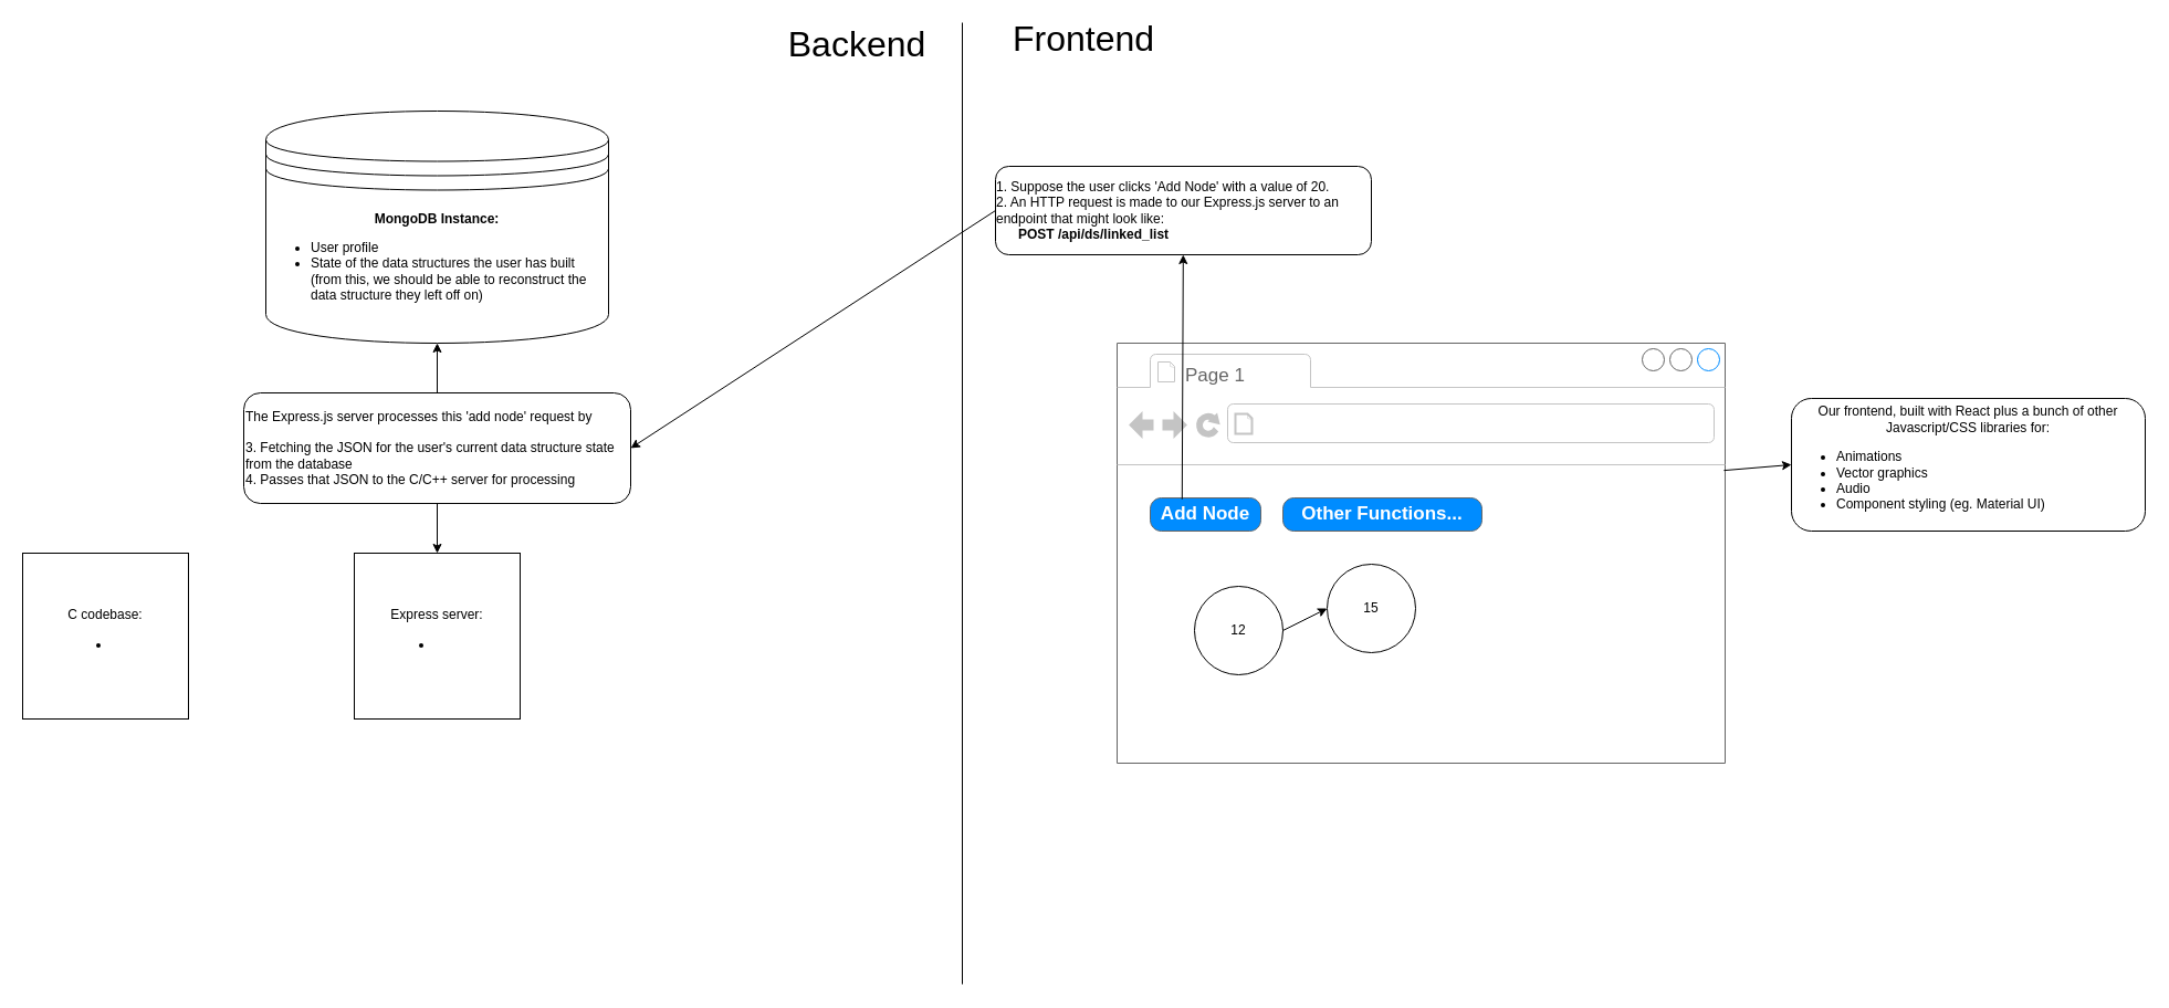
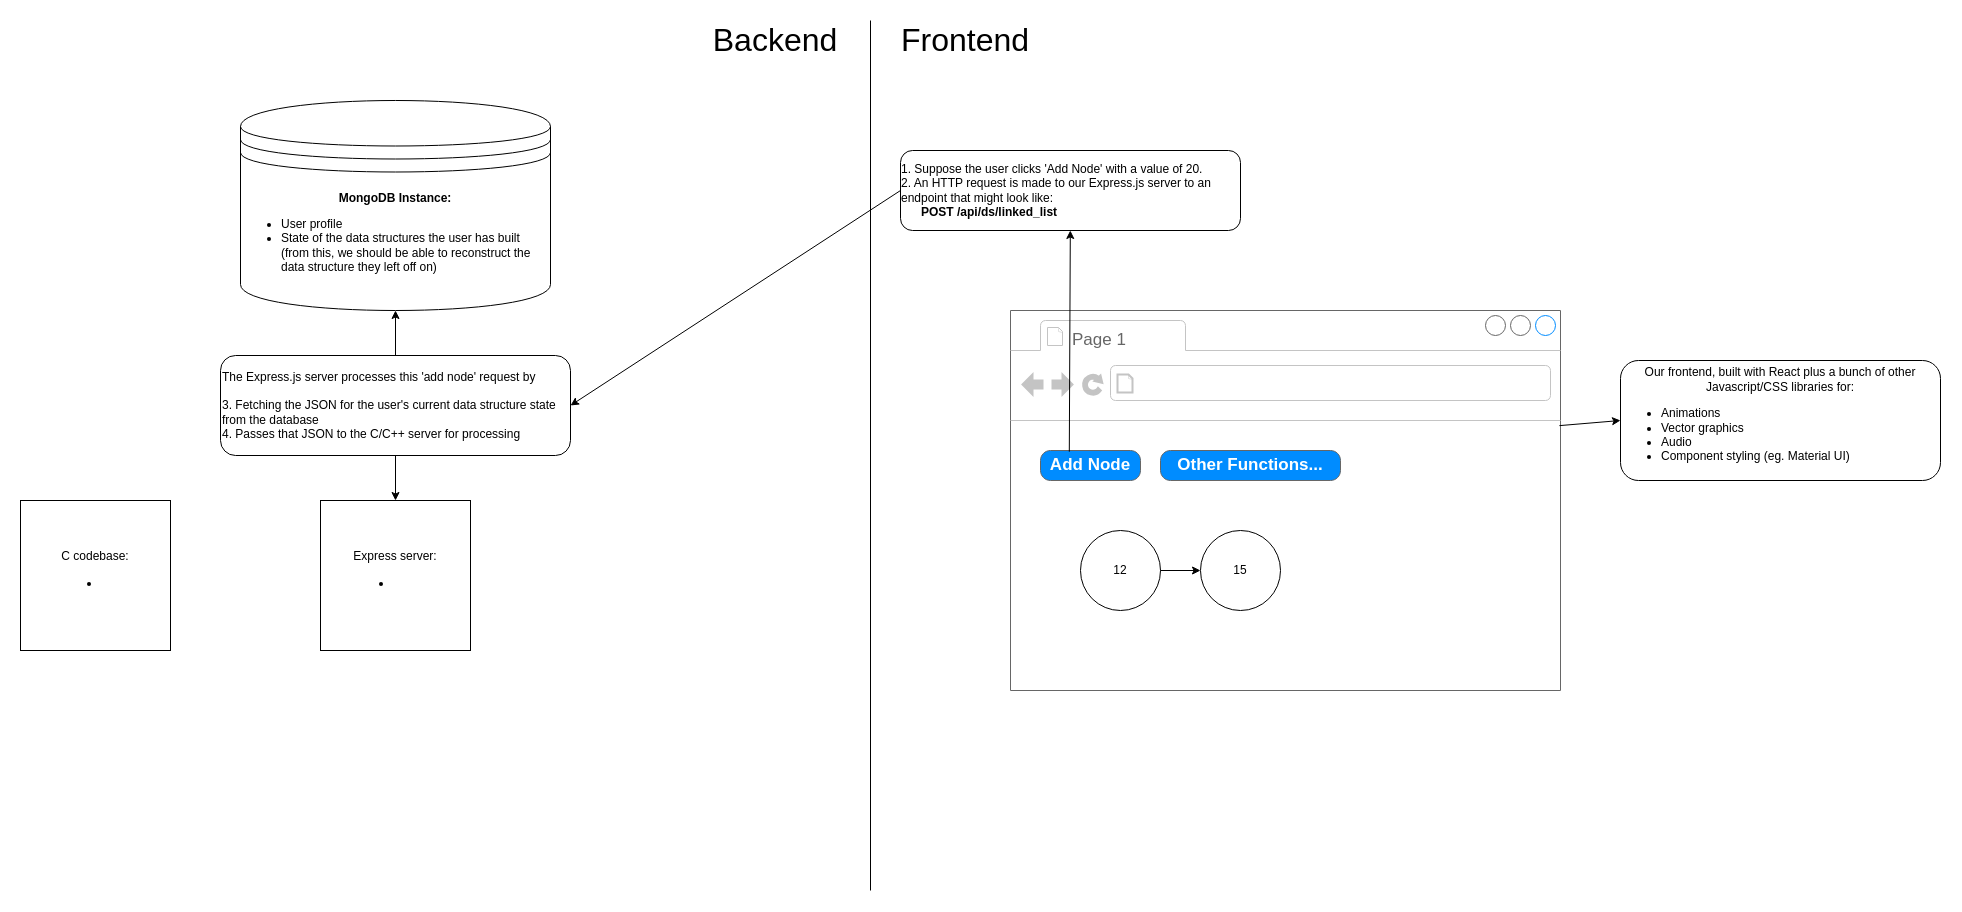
  <mxCell id="0" />
  <mxCell id="1" parent="0" />
  <mxCell id="2" value="C codebase:&lt;br&gt;&lt;ul&gt;&lt;li style=&quot;text-align: left&quot;&gt;&lt;br&gt;&lt;/li&gt;&lt;/ul&gt;" style="whiteSpace=wrap;html=1;aspect=fixed;" vertex="1" parent="1"><mxGeometry x="20" y="500" width="150" height="150" as="geometry" /></mxCell>
  <mxCell id="3" value="&lt;b&gt;MongoDB Instance:&lt;/b&gt;&lt;br&gt;&lt;ul&gt;&lt;li style=&quot;text-align: left&quot;&gt;User profile&amp;nbsp;&lt;/li&gt;&lt;li style=&quot;text-align: left&quot;&gt;State of the data structures the user has built (from this, we should be able to reconstruct the data structure they left off on)&lt;/li&gt;&lt;/ul&gt;" style="shape=datastore;whiteSpace=wrap;html=1;" vertex="1" parent="1"><mxGeometry x="240" y="100" width="310" height="210" as="geometry" /></mxCell>
  <mxCell id="4" value="" style="strokeWidth=1;shadow=0;dashed=0;align=center;html=1;shape=mxgraph.mockup.containers.browserWindow;rSize=0;strokeColor=#666666;strokeColor2=#008cff;strokeColor3=#c4c4c4;mainText=,;recursiveResize=0;" vertex="1" parent="1"><mxGeometry x="1010" y="310" width="550" height="380" as="geometry" /></mxCell>
  <mxCell id="5" value="Page 1" style="strokeWidth=1;shadow=0;dashed=0;align=center;html=1;shape=mxgraph.mockup.containers.anchor;fontSize=17;fontColor=#666666;align=left;" vertex="1" parent="4"><mxGeometry x="60" y="12" width="155" height="35" as="geometry" /></mxCell>
  <mxCell id="6" value="Add Node" style="strokeWidth=1;shadow=0;dashed=0;align=center;html=1;shape=mxgraph.mockup.buttons.button;strokeColor=#666666;fontColor=#ffffff;mainText=;buttonStyle=round;fontSize=17;fontStyle=1;fillColor=#008cff;whiteSpace=wrap;" vertex="1" parent="4"><mxGeometry x="30" y="140" width="100" height="30" as="geometry" /></mxCell>
  <mxCell id="7" value="Other Functions..." style="strokeWidth=1;shadow=0;dashed=0;align=center;html=1;shape=mxgraph.mockup.buttons.button;strokeColor=#666666;fontColor=#ffffff;mainText=;buttonStyle=round;fontSize=17;fontStyle=1;fillColor=#008cff;whiteSpace=wrap;" vertex="1" parent="4"><mxGeometry x="150" y="140" width="180" height="30" as="geometry" /></mxCell>
  <mxCell id="8" value="12" style="ellipse;whiteSpace=wrap;html=1;aspect=fixed;" vertex="1" parent="4"><mxGeometry x="70" y="220" width="80" height="80" as="geometry" /></mxCell>
  <mxCell id="9" value="" style="endArrow=classic;html=1;exitX=1;exitY=0.5;exitDx=0;exitDy=0;entryX=0;entryY=0.5;entryDx=0;entryDy=0;" edge="1" parent="4" source="8" target="10"><mxGeometry width="50" height="50" relative="1" as="geometry"><mxPoint x="180" y="290" as="sourcePoint" /><mxPoint x="230" y="240" as="targetPoint" /></mxGeometry></mxCell>
- <mxCell id="10" value="15" style="ellipse;whiteSpace=wrap;html=1;aspect=fixed;" vertex="1" parent="4"><mxGeometry x="190" y="200" width="80" height="80" as="geometry" /></mxCell>
+ <mxCell id="10" value="15" style="ellipse;whiteSpace=wrap;html=1;aspect=fixed;" vertex="1" parent="4"><mxGeometry x="190" y="220" width="80" height="80" as="geometry" /></mxCell>
  <mxCell id="11" value="&lt;div style=&quot;text-align: left&quot;&gt;&lt;span&gt;1. Suppose the user clicks 'Add Node' with a value of 20.&lt;/span&gt;&lt;/div&gt;&lt;div style=&quot;text-align: left&quot;&gt;2. An HTTP request is made to our Express.js server to an endpoint that might look like:&lt;br&gt;&amp;nbsp; &amp;nbsp; &amp;nbsp; &lt;b&gt;POST /api/ds/linked_list&lt;/b&gt;&lt;/div&gt;" style="rounded=1;whiteSpace=wrap;html=1;" vertex="1" parent="1"><mxGeometry x="900" y="150" width="340" height="80" as="geometry" /></mxCell>
  <mxCell id="12" value="" style="endArrow=classic;html=1;exitX=0.288;exitY=0.039;exitDx=0;exitDy=0;exitPerimeter=0;" edge="1" parent="1" source="6" target="11"><mxGeometry width="50" height="50" relative="1" as="geometry"><mxPoint x="990" y="370" as="sourcePoint" /><mxPoint x="1040" y="320" as="targetPoint" /></mxGeometry></mxCell>
  <mxCell id="13" value="" style="endArrow=classic;html=1;exitX=0.998;exitY=0.303;exitDx=0;exitDy=0;exitPerimeter=0;entryX=0;entryY=0.5;entryDx=0;entryDy=0;" edge="1" parent="1" source="4" target="14"><mxGeometry width="50" height="50" relative="1" as="geometry"><mxPoint x="1600" y="431.17" as="sourcePoint" /><mxPoint x="1660" y="420" as="targetPoint" /></mxGeometry></mxCell>
  <mxCell id="14" value="Our frontend, built with React plus a bunch of other Javascript/CSS libraries for:&lt;br&gt;&lt;ul&gt;&lt;li style=&quot;text-align: left&quot;&gt;Animations&lt;/li&gt;&lt;li style=&quot;text-align: left&quot;&gt;Vector graphics&lt;/li&gt;&lt;li style=&quot;text-align: left&quot;&gt;Audio&lt;/li&gt;&lt;li style=&quot;text-align: left&quot;&gt;Component styling (eg. Material UI)&lt;/li&gt;&lt;/ul&gt;" style="rounded=1;whiteSpace=wrap;html=1;" vertex="1" parent="1"><mxGeometry x="1620" y="360" width="320" height="120" as="geometry" /></mxCell>
  <mxCell id="15" value="Express server:&lt;br&gt;&lt;ul&gt;&lt;li style=&quot;text-align: left&quot;&gt;&lt;br&gt;&lt;/li&gt;&lt;/ul&gt;" style="whiteSpace=wrap;html=1;aspect=fixed;" vertex="1" parent="1"><mxGeometry x="320" y="500" width="150" height="150" as="geometry" /></mxCell>
  <mxCell id="16" value="" style="endArrow=none;html=1;" edge="1" parent="1"><mxGeometry width="50" height="50" relative="1" as="geometry"><mxPoint x="870" y="890" as="sourcePoint" /><mxPoint x="870" y="20" as="targetPoint" /></mxGeometry></mxCell>
  <mxCell id="17" value="&lt;font style=&quot;font-size: 32px&quot;&gt;Backend&lt;/font&gt;" style="text;html=1;strokeColor=none;fillColor=none;align=center;verticalAlign=middle;whiteSpace=wrap;rounded=0;" vertex="1" parent="1"><mxGeometry x="720" y="30" width="110" height="20" as="geometry" /></mxCell>
  <mxCell id="18" style="edgeStyle=orthogonalEdgeStyle;rounded=0;orthogonalLoop=1;jettySize=auto;html=1;exitX=0.5;exitY=1;exitDx=0;exitDy=0;" edge="1" parent="1" source="17" target="17"><mxGeometry relative="1" as="geometry" /></mxCell>
- <mxCell id="19" value="&lt;font style=&quot;font-size: 32px&quot;&gt;Frontend&lt;br&gt;&lt;/font&gt;" style="text;html=1;strokeColor=none;fillColor=none;align=center;verticalAlign=middle;whiteSpace=wrap;rounded=0;" vertex="1" parent="1"><mxGeometry x="925" y="20" width="110" height="30" as="geometry" /></mxCell>
+ <mxCell id="19" value="&lt;font style=&quot;font-size: 32px&quot;&gt;Frontend&lt;br&gt;&lt;/font&gt;" style="text;html=1;strokeColor=none;fillColor=none;align=center;verticalAlign=middle;whiteSpace=wrap;rounded=0;" vertex="1" parent="1"><mxGeometry x="910" y="25" width="110" height="30" as="geometry" /></mxCell>
  <mxCell id="20" value="" style="endArrow=classic;html=1;exitX=0;exitY=0.5;exitDx=0;exitDy=0;entryX=1;entryY=0.5;entryDx=0;entryDy=0;" edge="1" parent="1" source="11" target="23"><mxGeometry width="50" height="50" relative="1" as="geometry"><mxPoint x="780" y="300" as="sourcePoint" /><mxPoint x="830" y="250" as="targetPoint" /></mxGeometry></mxCell>
  <mxCell id="21" style="edgeStyle=orthogonalEdgeStyle;rounded=0;orthogonalLoop=1;jettySize=auto;html=1;" edge="1" parent="1" source="23" target="15"><mxGeometry relative="1" as="geometry" /></mxCell>
  <mxCell id="22" style="edgeStyle=orthogonalEdgeStyle;rounded=0;orthogonalLoop=1;jettySize=auto;html=1;entryX=0.5;entryY=1;entryDx=0;entryDy=0;" edge="1" parent="1" source="23" target="3"><mxGeometry relative="1" as="geometry" /></mxCell>
  <mxCell id="23" value="The Express.js server processes this 'add node' request by&lt;br&gt;&lt;br&gt;3. Fetching the JSON for the user's current data structure state from the database&amp;nbsp;&lt;br&gt;4. Passes that JSON to the C/C++ server for processing" style="rounded=1;whiteSpace=wrap;html=1;align=left;" vertex="1" parent="1"><mxGeometry x="220" y="355" width="350" height="100" as="geometry" /></mxCell>
